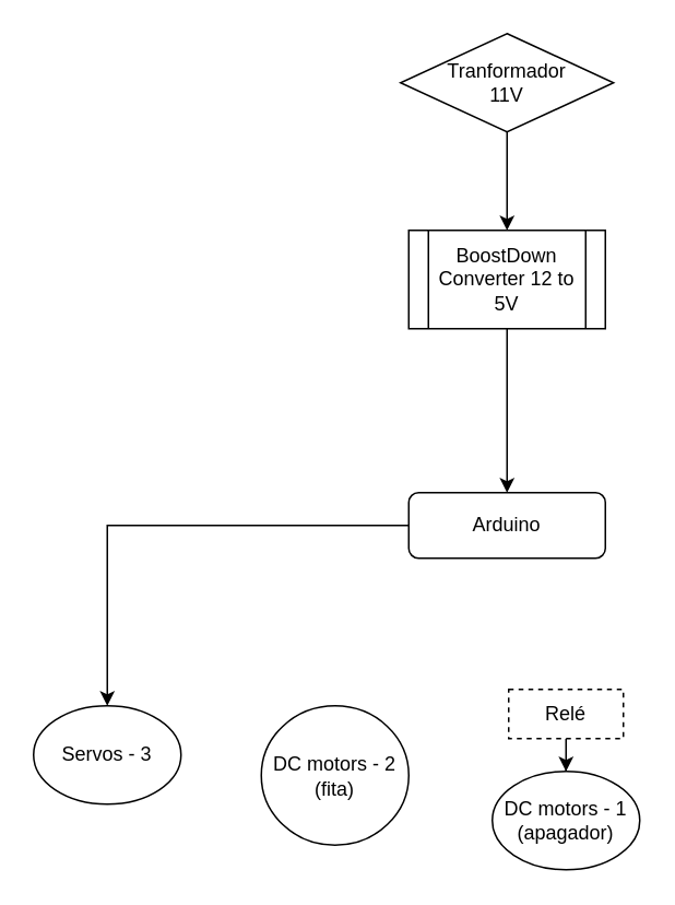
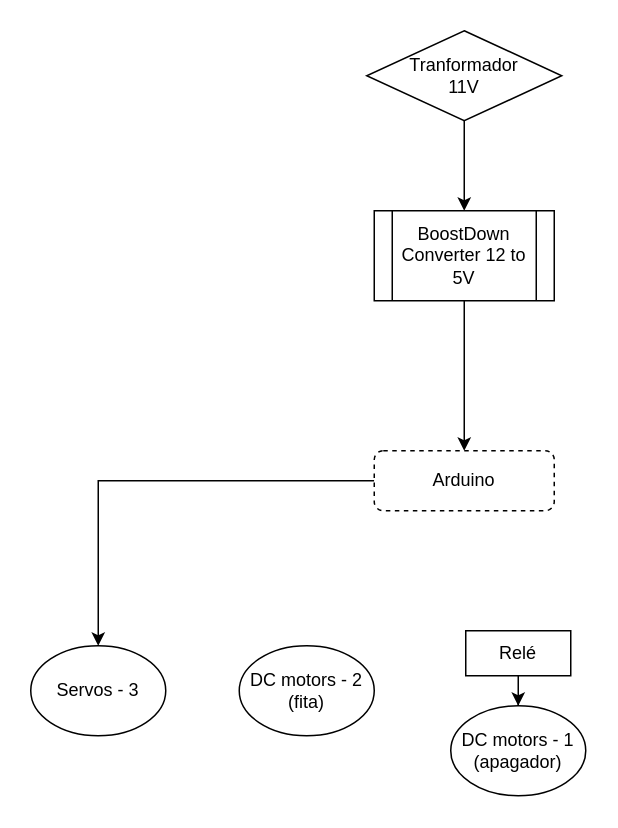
  <mxCell id="0" />
  <mxCell id="1" parent="0" />
  <mxCell id="2" style="edgeStyle=orthogonalEdgeStyle;rounded=0;orthogonalLoop=1;jettySize=auto;html=1;" edge="1" parent="1" source="3" target="8"><mxGeometry relative="1" as="geometry" /></mxCell>
- <mxCell id="3" value="Arduino&lt;br&gt;" style="rounded=1;whiteSpace=wrap;html=1;fontSize=12;glass=0;strokeWidth=1;shadow=0;" parent="1" vertex="1"><mxGeometry x="249" y="300" width="120" height="40" as="geometry" /></mxCell>
+ <mxCell id="3" value="Arduino&lt;br&gt;" style="rounded=1;whiteSpace=wrap;html=1;fontSize=12;glass=0;strokeWidth=1;shadow=0;dashed=1;" parent="1" vertex="1"><mxGeometry x="249" y="300" width="120" height="40" as="geometry" /></mxCell>
  <mxCell id="4" style="edgeStyle=orthogonalEdgeStyle;rounded=0;orthogonalLoop=1;jettySize=auto;html=1;entryX=0.5;entryY=0;entryDx=0;entryDy=0;" edge="1" parent="1" source="5" target="7"><mxGeometry relative="1" as="geometry" /></mxCell>
  <mxCell id="5" value="Tranformador&lt;br&gt;11V" style="rhombus;whiteSpace=wrap;html=1;" vertex="1" parent="1"><mxGeometry x="244" y="20" width="130" height="60" as="geometry" /></mxCell>
  <mxCell id="6" style="edgeStyle=orthogonalEdgeStyle;rounded=0;orthogonalLoop=1;jettySize=auto;html=1;entryX=0.5;entryY=0;entryDx=0;entryDy=0;" edge="1" parent="1" source="7" target="3"><mxGeometry relative="1" as="geometry" /></mxCell>
  <mxCell id="7" value="BoostDown&lt;br&gt;Converter 12 to 5V" style="shape=process;whiteSpace=wrap;html=1;backgroundOutline=1;rotation=0;" vertex="1" parent="1"><mxGeometry x="249" y="140" width="120" height="60" as="geometry" /></mxCell>
  <mxCell id="8" value="Servos - 3" style="ellipse;whiteSpace=wrap;html=1;" vertex="1" parent="1"><mxGeometry x="20" y="430" width="90" height="60" as="geometry" /></mxCell>
- <mxCell id="9" value="DC motors - 2&lt;br&gt;(fita)" style="ellipse;whiteSpace=wrap;html=1;" vertex="1" parent="1"><mxGeometry x="159" y="430" width="90" height="85" as="geometry" /></mxCell>
+ <mxCell id="9" value="DC motors - 2&lt;br&gt;(fita)" style="ellipse;whiteSpace=wrap;html=1;" vertex="1" parent="1"><mxGeometry x="159" y="430" width="90" height="60" as="geometry" /></mxCell>
  <mxCell id="10" value="DC motors - 1&lt;br&gt;(apagador)" style="ellipse;whiteSpace=wrap;html=1;" vertex="1" parent="1"><mxGeometry x="300" y="470" width="90" height="60" as="geometry" /></mxCell>
  <mxCell id="11" style="edgeStyle=orthogonalEdgeStyle;rounded=0;orthogonalLoop=1;jettySize=auto;html=1;entryX=0.5;entryY=0;entryDx=0;entryDy=0;" edge="1" parent="1" source="12" target="10"><mxGeometry relative="1" as="geometry" /></mxCell>
- <mxCell id="12" value="Relé" style="rounded=0;whiteSpace=wrap;html=1;dashed=1;" vertex="1" parent="1"><mxGeometry x="310" y="420" width="70" height="30" as="geometry" /></mxCell>
+ <mxCell id="12" value="Relé" style="rounded=0;whiteSpace=wrap;html=1;" vertex="1" parent="1"><mxGeometry x="310" y="420" width="70" height="30" as="geometry" /></mxCell>
